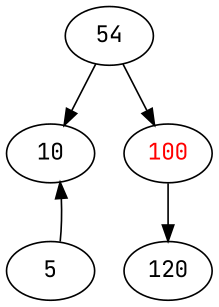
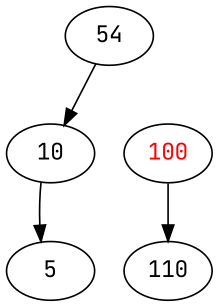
  digraph {
    fontname="JetBrains Mono"
    node [fontname="JetBrains Mono"]
    edge [fontname="JetBrains Mono"]
    n1 [label=54]
    n2 [label=10]
    n3 [fontcolor=red label=100]
    n4 [label=5]
-   n5 [label=120]
+   n5 [label=110]
    n1 -> n2
-   n1 -> n3
-   n4 -> n2
+   n2 -> n4
    n3 -> n5
  }
